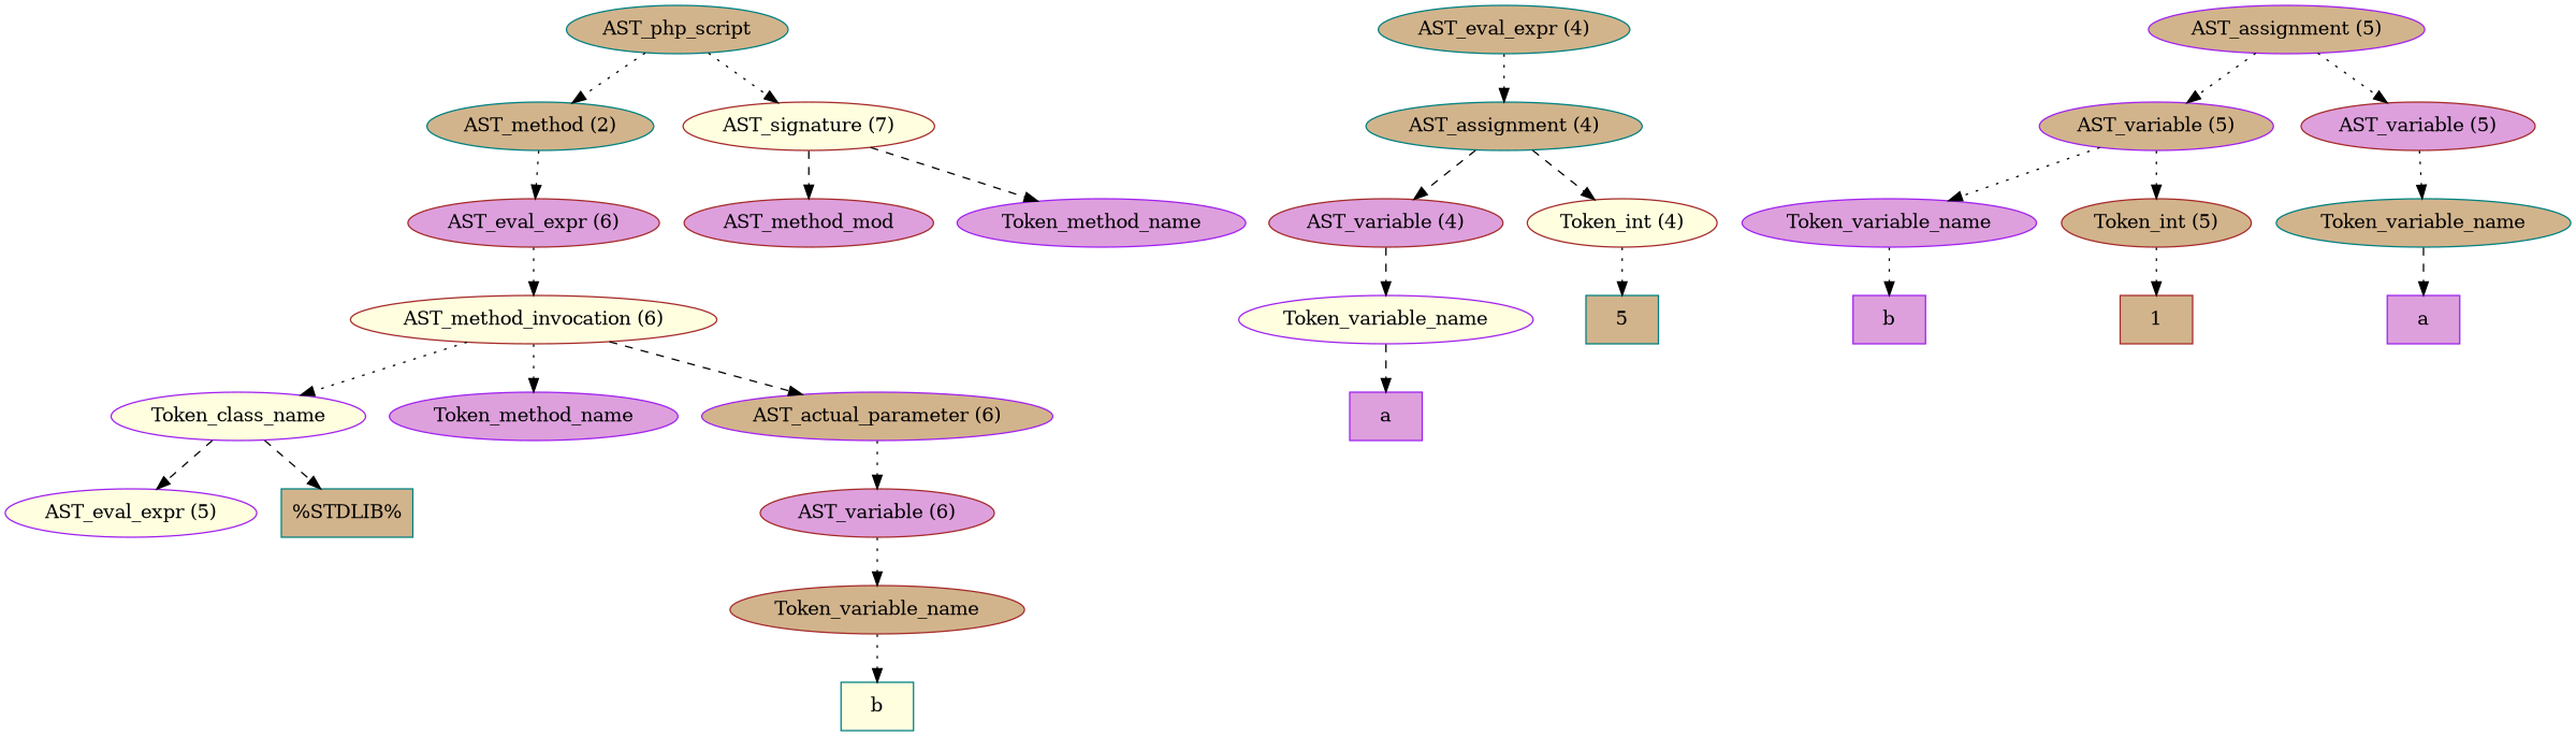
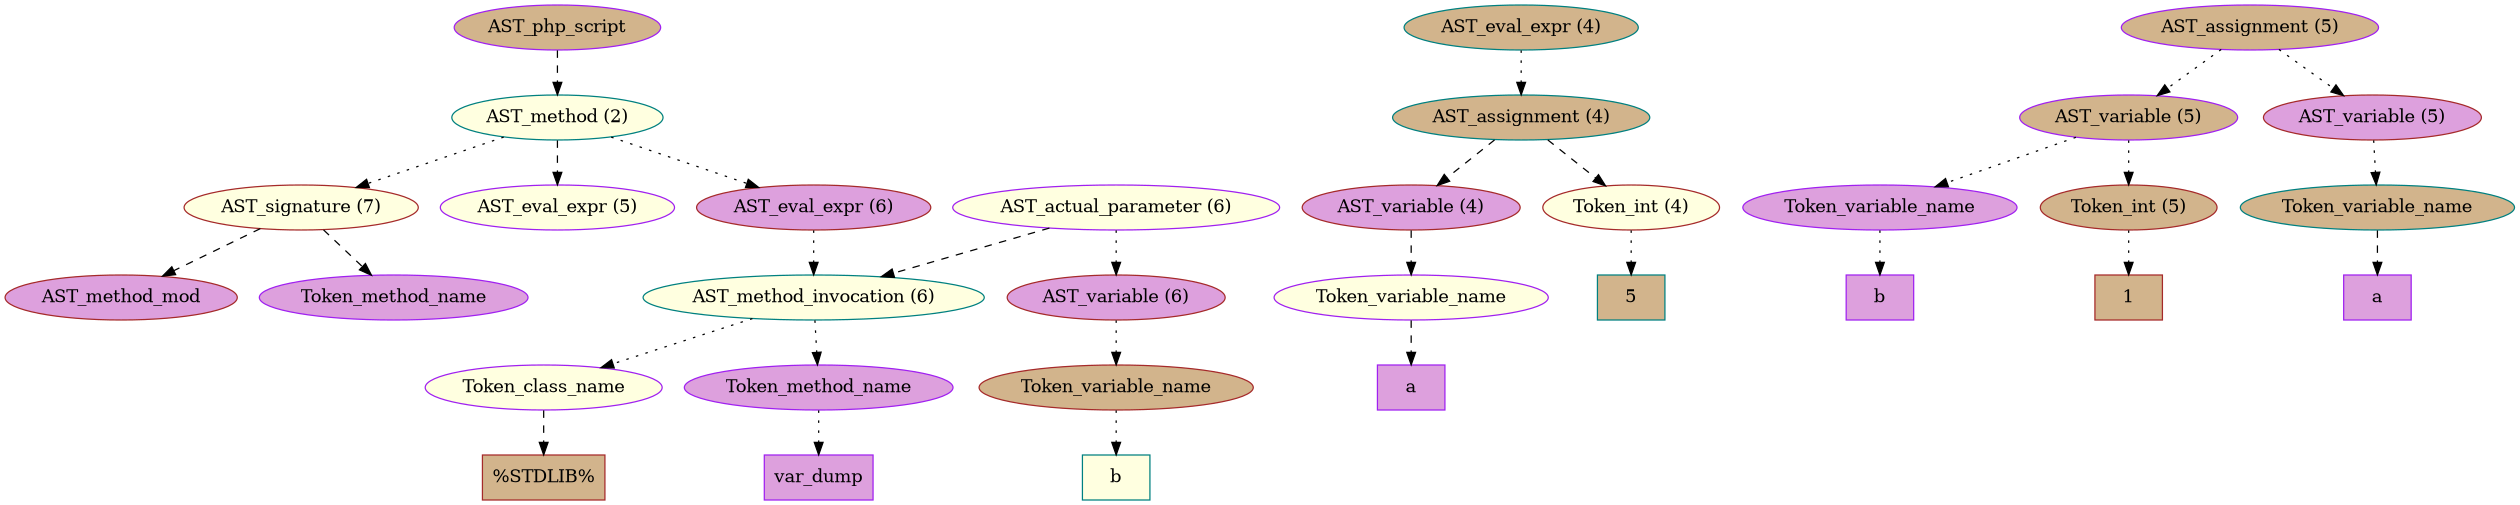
  digraph {
    node [color=purple fillcolor=plum style=filled]
    edge [style=dotted]
-   n1 [color=teal fillcolor=tan label=AST_php_script]
-   n2 [color=teal fillcolor=tan label="AST_method (2)"]
+   n1 [fillcolor=tan label=AST_php_script]
+   n2 [color=teal fillcolor=lightyellow label="AST_method (2)"]
    n3 [color=brown fillcolor=lightyellow label="AST_signature (7)"]
    n4 [fillcolor=lightyellow label="AST_eval_expr (5)"]
    n5 [color=brown label="AST_eval_expr (6)"]
    n6 [color=brown label=AST_method_mod]
    n7 [label=Token_method_name]
    n8 [color=teal fillcolor=tan label="AST_eval_expr (4)"]
    n9 [color=teal fillcolor=tan label="AST_assignment (4)"]
-   n10 [color=brown fillcolor=lightyellow label="AST_method_invocation (6)"]
+   n10 [color=teal fillcolor=lightyellow label="AST_method_invocation (6)"]
    n11 [color=brown label="AST_variable (4)"]
    n12 [color=brown fillcolor=lightyellow label="Token_int (4)"]
    n13 [fillcolor=lightyellow label=Token_variable_name]
    n14 [color=teal fillcolor=tan label=5 shape=box]
    n15 [label=a shape=box]
    n16 [fillcolor=tan label="AST_assignment (5)"]
    n17 [fillcolor=tan label="AST_variable (5)"]
    n18 [color=brown label="AST_variable (5)"]
    n19 [label=Token_variable_name]
    n20 [color=brown fillcolor=tan label="Token_int (5)"]
    n21 [color=teal fillcolor=tan label=Token_variable_name]
    n22 [label=b shape=box]
    n23 [color=brown fillcolor=tan label=1 shape=box]
    n24 [label=a shape=box]
    n25 [fillcolor=lightyellow label=Token_class_name]
    n26 [label=Token_method_name]
-   n27 [fillcolor=tan label="AST_actual_parameter (6)"]
-   n28 [color=teal fillcolor=tan label="%STDLIB%" shape=box]
+   n27 [fillcolor=lightyellow label="AST_actual_parameter (6)"]
+   n28 [color=brown fillcolor=tan label="%STDLIB%" shape=box]
+   n29 [label=var_dump shape=box]
    n30 [color=brown label="AST_variable (6)"]
    n31 [color=brown fillcolor=tan label=Token_variable_name]
    n32 [color=teal fillcolor=lightyellow label=b shape=box]
-   n1 -> n2
-   n1 -> n3
-   n25 -> n4 [style=dashed]
+   n1 -> n2 [style=dashed]
+   n2 -> n3
+   n2 -> n4 [style=dashed]
    n2 -> n5
    n3 -> n6 [style=dashed]
    n3 -> n7 [style=dashed]
    n5 -> n10
    n8 -> n9
    n9 -> n11 [style=dashed]
    n9 -> n12 [style=dashed]
    n10 -> n25
    n10 -> n26
-   n10 -> n27 [style=dashed]
+   n27 -> n10 [style=dashed]
    n11 -> n13 [style=dashed]
    n12 -> n14
    n13 -> n15 [style=dashed]
    n16 -> n17
    n16 -> n18
    n17 -> n19
    n17 -> n20
    n18 -> n21
    n19 -> n22
    n20 -> n23
    n21 -> n24 [style=dashed]
    n25 -> n28 [style=dashed]
+   n26 -> n29
    n27 -> n30
    n30 -> n31
    n31 -> n32
  }
